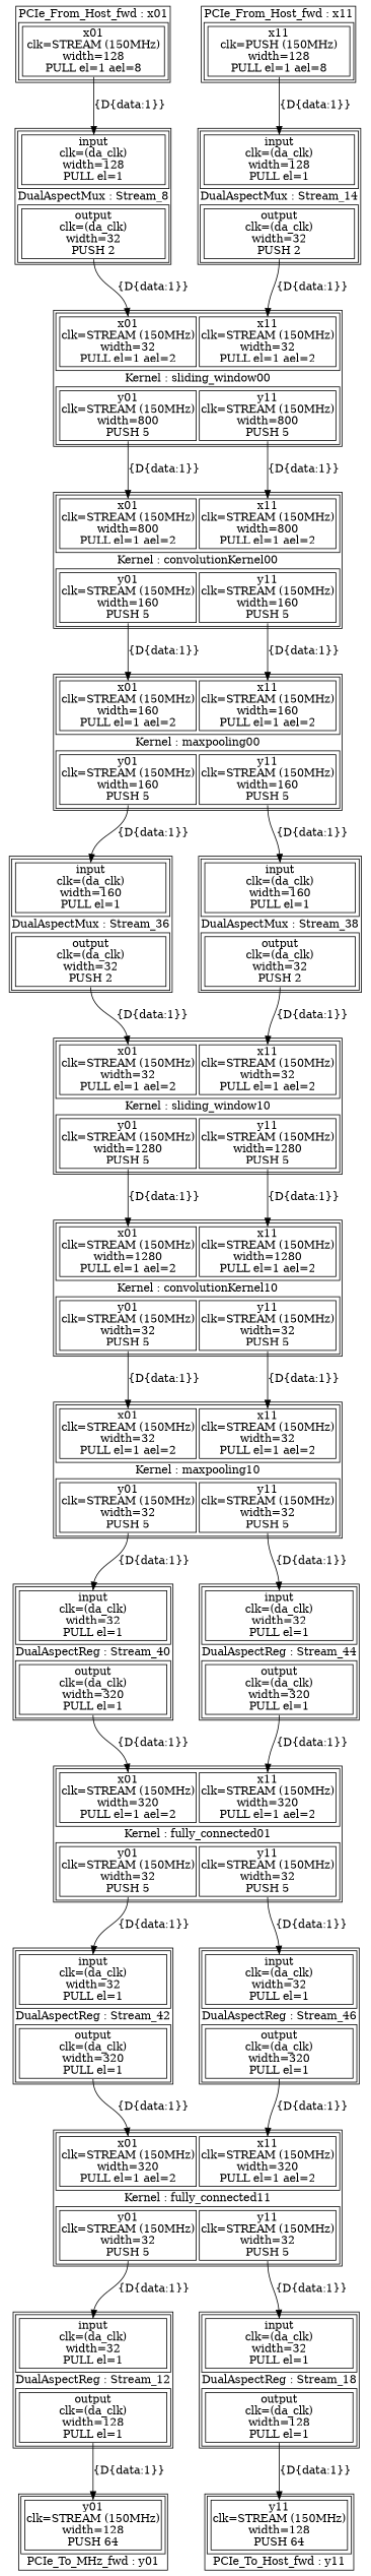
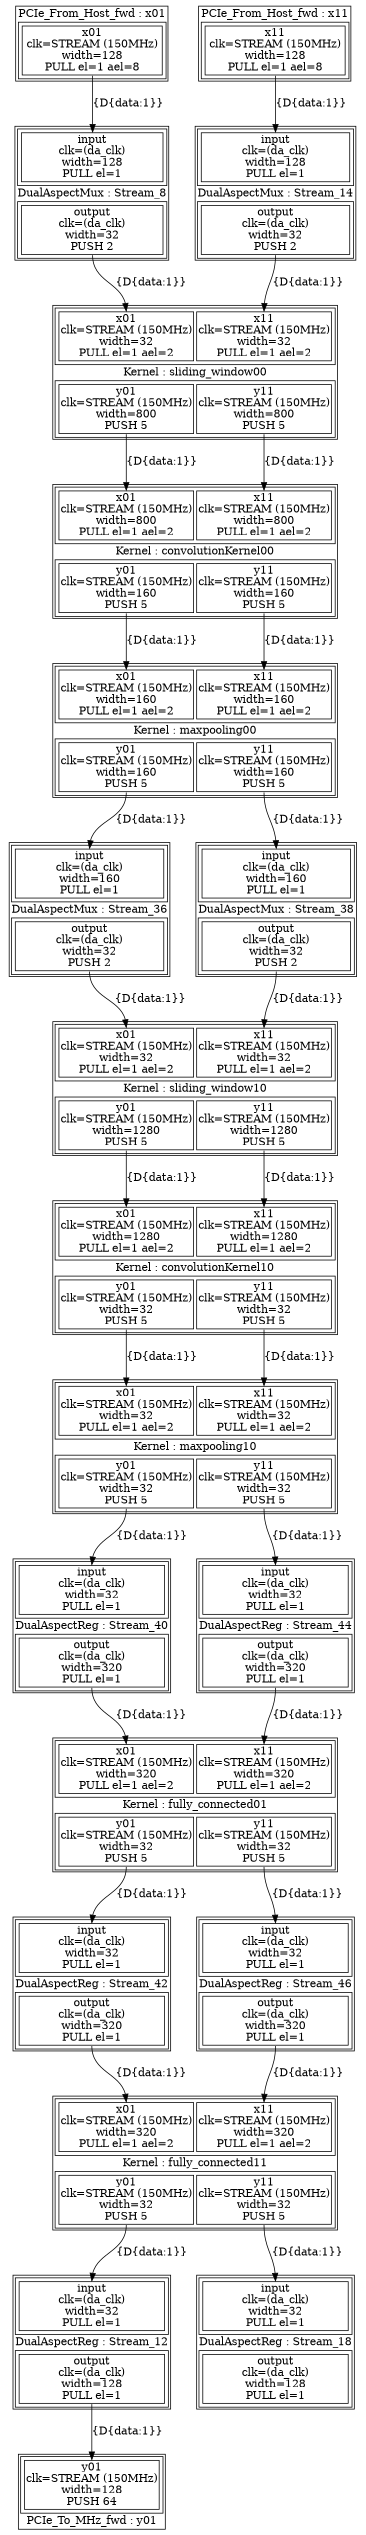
  digraph {
    node [shape=plaintext]
    edge [headport=input tailport=output]
    n1 [label=<<TABLE  BORDER="1" CELLPADDING="1" CELLSPACING="1"><TR><TD BGCOLOR="white" BORDER="0" PORT="inputs" ROWSPAN="1" COLSPAN="1"><TABLE  BORDER="1" CELLPADDING="1" CELLSPACING="4"><TR><TD BGCOLOR="white" BORDER="1" PORT="x01" ROWSPAN="1" COLSPAN="1">x01<BR/>clk=STREAM (150MHz)<BR/>width=800<BR/>PULL el=1 ael=2</TD><TD BGCOLOR="white" BORDER="1" PORT="x11" ROWSPAN="1" COLSPAN="1">x11<BR/>clk=STREAM (150MHz)<BR/>width=800<BR/>PULL el=1 ael=2</TD></TR></TABLE></TD></TR><TR><TD BGCOLOR="white" BORDER="0" PORT="node_info" ROWSPAN="1" COLSPAN="1">Kernel : convolutionKernel00</TD></TR><TR><TD BGCOLOR="white" BORDER="0" PORT="outputs" ROWSPAN="1" COLSPAN="1"><TABLE  BORDER="1" CELLPADDING="1" CELLSPACING="4"><TR><TD BGCOLOR="white" BORDER="1" PORT="y01" ROWSPAN="1" COLSPAN="1">y01<BR/>clk=STREAM (150MHz)<BR/>width=160<BR/>PUSH 5</TD><TD BGCOLOR="white" BORDER="1" PORT="y11" ROWSPAN="1" COLSPAN="1">y11<BR/>clk=STREAM (150MHz)<BR/>width=160<BR/>PUSH 5</TD></TR></TABLE></TD></TR></TABLE>>]
    n2 [label=<<TABLE  BORDER="1" CELLPADDING="1" CELLSPACING="1"><TR><TD BGCOLOR="white" BORDER="0" PORT="inputs" ROWSPAN="1" COLSPAN="1"><TABLE  BORDER="1" CELLPADDING="1" CELLSPACING="4"><TR><TD BGCOLOR="white" BORDER="1" PORT="x01" ROWSPAN="1" COLSPAN="1">x01<BR/>clk=STREAM (150MHz)<BR/>width=160<BR/>PULL el=1 ael=2</TD><TD BGCOLOR="white" BORDER="1" PORT="x11" ROWSPAN="1" COLSPAN="1">x11<BR/>clk=STREAM (150MHz)<BR/>width=160<BR/>PULL el=1 ael=2</TD></TR></TABLE></TD></TR><TR><TD BGCOLOR="white" BORDER="0" PORT="node_info" ROWSPAN="1" COLSPAN="1">Kernel : maxpooling00</TD></TR><TR><TD BGCOLOR="white" BORDER="0" PORT="outputs" ROWSPAN="1" COLSPAN="1"><TABLE  BORDER="1" CELLPADDING="1" CELLSPACING="4"><TR><TD BGCOLOR="white" BORDER="1" PORT="y01" ROWSPAN="1" COLSPAN="1">y01<BR/>clk=STREAM (150MHz)<BR/>width=160<BR/>PUSH 5</TD><TD BGCOLOR="white" BORDER="1" PORT="y11" ROWSPAN="1" COLSPAN="1">y11<BR/>clk=STREAM (150MHz)<BR/>width=160<BR/>PUSH 5</TD></TR></TABLE></TD></TR></TABLE>>]
    n3 [label=<<TABLE  BORDER="1" CELLPADDING="1" CELLSPACING="1"><TR><TD BGCOLOR="white" BORDER="0" PORT="inputs" ROWSPAN="1" COLSPAN="1"><TABLE  BORDER="1" CELLPADDING="1" CELLSPACING="4"><TR><TD BGCOLOR="white" BORDER="1" PORT="input" ROWSPAN="1" COLSPAN="1">input<BR/>clk=(da_clk)<BR/>width=160<BR/>PULL el=1</TD></TR></TABLE></TD></TR><TR><TD BGCOLOR="white" BORDER="0" PORT="node_info" ROWSPAN="1" COLSPAN="1">DualAspectMux : Stream_36</TD></TR><TR><TD BGCOLOR="white" BORDER="0" PORT="outputs" ROWSPAN="1" COLSPAN="1"><TABLE  BORDER="1" CELLPADDING="1" CELLSPACING="4"><TR><TD BGCOLOR="white" BORDER="1" PORT="output" ROWSPAN="1" COLSPAN="1">output<BR/>clk=(da_clk)<BR/>width=32<BR/>PUSH 2</TD></TR></TABLE></TD></TR></TABLE>>]
    n4 [label=<<TABLE  BORDER="1" CELLPADDING="1" CELLSPACING="1"><TR><TD BGCOLOR="white" BORDER="0" PORT="inputs" ROWSPAN="1" COLSPAN="1"><TABLE  BORDER="1" CELLPADDING="1" CELLSPACING="4"><TR><TD BGCOLOR="white" BORDER="1" PORT="input" ROWSPAN="1" COLSPAN="1">input<BR/>clk=(da_clk)<BR/>width=160<BR/>PULL el=1</TD></TR></TABLE></TD></TR><TR><TD BGCOLOR="white" BORDER="0" PORT="node_info" ROWSPAN="1" COLSPAN="1">DualAspectMux : Stream_38</TD></TR><TR><TD BGCOLOR="white" BORDER="0" PORT="outputs" ROWSPAN="1" COLSPAN="1"><TABLE  BORDER="1" CELLPADDING="1" CELLSPACING="4"><TR><TD BGCOLOR="white" BORDER="1" PORT="output" ROWSPAN="1" COLSPAN="1">output<BR/>clk=(da_clk)<BR/>width=32<BR/>PUSH 2</TD></TR></TABLE></TD></TR></TABLE>>]
    n5 [label=<<TABLE  BORDER="1" CELLPADDING="1" CELLSPACING="1"><TR><TD BGCOLOR="white" BORDER="0" PORT="inputs" ROWSPAN="1" COLSPAN="1"><TABLE  BORDER="1" CELLPADDING="1" CELLSPACING="4"><TR><TD BGCOLOR="white" BORDER="1" PORT="x01" ROWSPAN="1" COLSPAN="1">x01<BR/>clk=STREAM (150MHz)<BR/>width=32<BR/>PULL el=1 ael=2</TD><TD BGCOLOR="white" BORDER="1" PORT="x11" ROWSPAN="1" COLSPAN="1">x11<BR/>clk=STREAM (150MHz)<BR/>width=32<BR/>PULL el=1 ael=2</TD></TR></TABLE></TD></TR><TR><TD BGCOLOR="white" BORDER="0" PORT="node_info" ROWSPAN="1" COLSPAN="1">Kernel : sliding_window10</TD></TR><TR><TD BGCOLOR="white" BORDER="0" PORT="outputs" ROWSPAN="1" COLSPAN="1"><TABLE  BORDER="1" CELLPADDING="1" CELLSPACING="4"><TR><TD BGCOLOR="white" BORDER="1" PORT="y01" ROWSPAN="1" COLSPAN="1">y01<BR/>clk=STREAM (150MHz)<BR/>width=1280<BR/>PUSH 5</TD><TD BGCOLOR="white" BORDER="1" PORT="y11" ROWSPAN="1" COLSPAN="1">y11<BR/>clk=STREAM (150MHz)<BR/>width=1280<BR/>PUSH 5</TD></TR></TABLE></TD></TR></TABLE>>]
    n6 [label=<<TABLE  BORDER="1" CELLPADDING="1" CELLSPACING="1"><TR><TD BGCOLOR="white" BORDER="0" PORT="inputs" ROWSPAN="1" COLSPAN="1"><TABLE  BORDER="1" CELLPADDING="1" CELLSPACING="4"><TR><TD BGCOLOR="white" BORDER="1" PORT="x01" ROWSPAN="1" COLSPAN="1">x01<BR/>clk=STREAM (150MHz)<BR/>width=32<BR/>PULL el=1 ael=2</TD><TD BGCOLOR="white" BORDER="1" PORT="x11" ROWSPAN="1" COLSPAN="1">x11<BR/>clk=STREAM (150MHz)<BR/>width=32<BR/>PULL el=1 ael=2</TD></TR></TABLE></TD></TR><TR><TD BGCOLOR="white" BORDER="0" PORT="node_info" ROWSPAN="1" COLSPAN="1">Kernel : sliding_window00</TD></TR><TR><TD BGCOLOR="white" BORDER="0" PORT="outputs" ROWSPAN="1" COLSPAN="1"><TABLE  BORDER="1" CELLPADDING="1" CELLSPACING="4"><TR><TD BGCOLOR="white" BORDER="1" PORT="y01" ROWSPAN="1" COLSPAN="1">y01<BR/>clk=STREAM (150MHz)<BR/>width=800<BR/>PUSH 5</TD><TD BGCOLOR="white" BORDER="1" PORT="y11" ROWSPAN="1" COLSPAN="1">y11<BR/>clk=STREAM (150MHz)<BR/>width=800<BR/>PUSH 5</TD></TR></TABLE></TD></TR></TABLE>>]
    n7 [label=<<TABLE  BORDER="1" CELLPADDING="1" CELLSPACING="1"><TR><TD BGCOLOR="white" BORDER="0" PORT="inputs" ROWSPAN="1" COLSPAN="1"><TABLE  BORDER="1" CELLPADDING="1" CELLSPACING="4"><TR><TD BGCOLOR="white" BORDER="1" PORT="x01" ROWSPAN="1" COLSPAN="1">x01<BR/>clk=STREAM (150MHz)<BR/>width=320<BR/>PULL el=1 ael=2</TD><TD BGCOLOR="white" BORDER="1" PORT="x11" ROWSPAN="1" COLSPAN="1">x11<BR/>clk=STREAM (150MHz)<BR/>width=320<BR/>PULL el=1 ael=2</TD></TR></TABLE></TD></TR><TR><TD BGCOLOR="white" BORDER="0" PORT="node_info" ROWSPAN="1" COLSPAN="1">Kernel : fully_connected01</TD></TR><TR><TD BGCOLOR="white" BORDER="0" PORT="outputs" ROWSPAN="1" COLSPAN="1"><TABLE  BORDER="1" CELLPADDING="1" CELLSPACING="4"><TR><TD BGCOLOR="white" BORDER="1" PORT="y01" ROWSPAN="1" COLSPAN="1">y01<BR/>clk=STREAM (150MHz)<BR/>width=32<BR/>PUSH 5</TD><TD BGCOLOR="white" BORDER="1" PORT="y11" ROWSPAN="1" COLSPAN="1">y11<BR/>clk=STREAM (150MHz)<BR/>width=32<BR/>PUSH 5</TD></TR></TABLE></TD></TR></TABLE>>]
    n8 [label=<<TABLE  BORDER="1" CELLPADDING="1" CELLSPACING="1"><TR><TD BGCOLOR="white" BORDER="0" PORT="inputs" ROWSPAN="1" COLSPAN="1"><TABLE  BORDER="1" CELLPADDING="1" CELLSPACING="4"><TR><TD BGCOLOR="white" BORDER="1" PORT="input" ROWSPAN="1" COLSPAN="1">input<BR/>clk=(da_clk)<BR/>width=32<BR/>PULL el=1</TD></TR></TABLE></TD></TR><TR><TD BGCOLOR="white" BORDER="0" PORT="node_info" ROWSPAN="1" COLSPAN="1">DualAspectReg : Stream_42</TD></TR><TR><TD BGCOLOR="white" BORDER="0" PORT="outputs" ROWSPAN="1" COLSPAN="1"><TABLE  BORDER="1" CELLPADDING="1" CELLSPACING="4"><TR><TD BGCOLOR="white" BORDER="1" PORT="output" ROWSPAN="1" COLSPAN="1">output<BR/>clk=(da_clk)<BR/>width=320<BR/>PULL el=1</TD></TR></TABLE></TD></TR></TABLE>>]
    n9 [label=<<TABLE  BORDER="1" CELLPADDING="1" CELLSPACING="1"><TR><TD BGCOLOR="white" BORDER="0" PORT="inputs" ROWSPAN="1" COLSPAN="1"><TABLE  BORDER="1" CELLPADDING="1" CELLSPACING="4"><TR><TD BGCOLOR="white" BORDER="1" PORT="input" ROWSPAN="1" COLSPAN="1">input<BR/>clk=(da_clk)<BR/>width=32<BR/>PULL el=1</TD></TR></TABLE></TD></TR><TR><TD BGCOLOR="white" BORDER="0" PORT="node_info" ROWSPAN="1" COLSPAN="1">DualAspectReg : Stream_46</TD></TR><TR><TD BGCOLOR="white" BORDER="0" PORT="outputs" ROWSPAN="1" COLSPAN="1"><TABLE  BORDER="1" CELLPADDING="1" CELLSPACING="4"><TR><TD BGCOLOR="white" BORDER="1" PORT="output" ROWSPAN="1" COLSPAN="1">output<BR/>clk=(da_clk)<BR/>width=320<BR/>PULL el=1</TD></TR></TABLE></TD></TR></TABLE>>]
    n10 [label=<<TABLE  BORDER="1" CELLPADDING="1" CELLSPACING="1"><TR><TD BGCOLOR="white" BORDER="0" PORT="inputs" ROWSPAN="1" COLSPAN="1"><TABLE  BORDER="1" CELLPADDING="1" CELLSPACING="4"><TR><TD BGCOLOR="white" BORDER="1" PORT="x01" ROWSPAN="1" COLSPAN="1">x01<BR/>clk=STREAM (150MHz)<BR/>width=320<BR/>PULL el=1 ael=2</TD><TD BGCOLOR="white" BORDER="1" PORT="x11" ROWSPAN="1" COLSPAN="1">x11<BR/>clk=STREAM (150MHz)<BR/>width=320<BR/>PULL el=1 ael=2</TD></TR></TABLE></TD></TR><TR><TD BGCOLOR="white" BORDER="0" PORT="node_info" ROWSPAN="1" COLSPAN="1">Kernel : fully_connected11</TD></TR><TR><TD BGCOLOR="white" BORDER="0" PORT="outputs" ROWSPAN="1" COLSPAN="1"><TABLE  BORDER="1" CELLPADDING="1" CELLSPACING="4"><TR><TD BGCOLOR="white" BORDER="1" PORT="y01" ROWSPAN="1" COLSPAN="1">y01<BR/>clk=STREAM (150MHz)<BR/>width=32<BR/>PUSH 5</TD><TD BGCOLOR="white" BORDER="1" PORT="y11" ROWSPAN="1" COLSPAN="1">y11<BR/>clk=STREAM (150MHz)<BR/>width=32<BR/>PUSH 5</TD></TR></TABLE></TD></TR></TABLE>>]
    n11 [label=<<TABLE  BORDER="1" CELLPADDING="1" CELLSPACING="1"><TR><TD BGCOLOR="white" BORDER="0" PORT="inputs" ROWSPAN="1" COLSPAN="1"><TABLE  BORDER="1" CELLPADDING="1" CELLSPACING="4"><TR><TD BGCOLOR="white" BORDER="1" PORT="x01" ROWSPAN="1" COLSPAN="1">x01<BR/>clk=STREAM (150MHz)<BR/>width=1280<BR/>PULL el=1 ael=2</TD><TD BGCOLOR="white" BORDER="1" PORT="x11" ROWSPAN="1" COLSPAN="1">x11<BR/>clk=STREAM (150MHz)<BR/>width=1280<BR/>PULL el=1 ael=2</TD></TR></TABLE></TD></TR><TR><TD BGCOLOR="white" BORDER="0" PORT="node_info" ROWSPAN="1" COLSPAN="1">Kernel : convolutionKernel10</TD></TR><TR><TD BGCOLOR="white" BORDER="0" PORT="outputs" ROWSPAN="1" COLSPAN="1"><TABLE  BORDER="1" CELLPADDING="1" CELLSPACING="4"><TR><TD BGCOLOR="white" BORDER="1" PORT="y01" ROWSPAN="1" COLSPAN="1">y01<BR/>clk=STREAM (150MHz)<BR/>width=32<BR/>PUSH 5</TD><TD BGCOLOR="white" BORDER="1" PORT="y11" ROWSPAN="1" COLSPAN="1">y11<BR/>clk=STREAM (150MHz)<BR/>width=32<BR/>PUSH 5</TD></TR></TABLE></TD></TR></TABLE>>]
    n12 [label=<<TABLE  BORDER="1" CELLPADDING="1" CELLSPACING="1"><TR><TD BGCOLOR="white" BORDER="0" PORT="inputs" ROWSPAN="1" COLSPAN="1"><TABLE  BORDER="1" CELLPADDING="1" CELLSPACING="4"><TR><TD BGCOLOR="white" BORDER="1" PORT="x01" ROWSPAN="1" COLSPAN="1">x01<BR/>clk=STREAM (150MHz)<BR/>width=32<BR/>PULL el=1 ael=2</TD><TD BGCOLOR="white" BORDER="1" PORT="x11" ROWSPAN="1" COLSPAN="1">x11<BR/>clk=STREAM (150MHz)<BR/>width=32<BR/>PULL el=1 ael=2</TD></TR></TABLE></TD></TR><TR><TD BGCOLOR="white" BORDER="0" PORT="node_info" ROWSPAN="1" COLSPAN="1">Kernel : maxpooling10</TD></TR><TR><TD BGCOLOR="white" BORDER="0" PORT="outputs" ROWSPAN="1" COLSPAN="1"><TABLE  BORDER="1" CELLPADDING="1" CELLSPACING="4"><TR><TD BGCOLOR="white" BORDER="1" PORT="y01" ROWSPAN="1" COLSPAN="1">y01<BR/>clk=STREAM (150MHz)<BR/>width=32<BR/>PUSH 5</TD><TD BGCOLOR="white" BORDER="1" PORT="y11" ROWSPAN="1" COLSPAN="1">y11<BR/>clk=STREAM (150MHz)<BR/>width=32<BR/>PUSH 5</TD></TR></TABLE></TD></TR></TABLE>>]
    n13 [label=<<TABLE  BORDER="1" CELLPADDING="1" CELLSPACING="1"><TR><TD BGCOLOR="white" BORDER="0" PORT="inputs" ROWSPAN="1" COLSPAN="1"><TABLE  BORDER="1" CELLPADDING="1" CELLSPACING="4"><TR><TD BGCOLOR="white" BORDER="1" PORT="input" ROWSPAN="1" COLSPAN="1">input<BR/>clk=(da_clk)<BR/>width=32<BR/>PULL el=1</TD></TR></TABLE></TD></TR><TR><TD BGCOLOR="white" BORDER="0" PORT="node_info" ROWSPAN="1" COLSPAN="1">DualAspectReg : Stream_40</TD></TR><TR><TD BGCOLOR="white" BORDER="0" PORT="outputs" ROWSPAN="1" COLSPAN="1"><TABLE  BORDER="1" CELLPADDING="1" CELLSPACING="4"><TR><TD BGCOLOR="white" BORDER="1" PORT="output" ROWSPAN="1" COLSPAN="1">output<BR/>clk=(da_clk)<BR/>width=320<BR/>PULL el=1</TD></TR></TABLE></TD></TR></TABLE>>]
    n14 [label=<<TABLE  BORDER="1" CELLPADDING="1" CELLSPACING="1"><TR><TD BGCOLOR="white" BORDER="0" PORT="inputs" ROWSPAN="1" COLSPAN="1"><TABLE  BORDER="1" CELLPADDING="1" CELLSPACING="4"><TR><TD BGCOLOR="white" BORDER="1" PORT="input" ROWSPAN="1" COLSPAN="1">input<BR/>clk=(da_clk)<BR/>width=32<BR/>PULL el=1</TD></TR></TABLE></TD></TR><TR><TD BGCOLOR="white" BORDER="0" PORT="node_info" ROWSPAN="1" COLSPAN="1">DualAspectReg : Stream_44</TD></TR><TR><TD BGCOLOR="white" BORDER="0" PORT="outputs" ROWSPAN="1" COLSPAN="1"><TABLE  BORDER="1" CELLPADDING="1" CELLSPACING="4"><TR><TD BGCOLOR="white" BORDER="1" PORT="output" ROWSPAN="1" COLSPAN="1">output<BR/>clk=(da_clk)<BR/>width=320<BR/>PULL el=1</TD></TR></TABLE></TD></TR></TABLE>>]
    n15 [label=<<TABLE  BORDER="1" CELLPADDING="1" CELLSPACING="1"><TR><TD BGCOLOR="white" BORDER="0" PORT="inputs" ROWSPAN="1" COLSPAN="1"><TABLE  BORDER="1" CELLPADDING="1" CELLSPACING="4"><TR><TD BGCOLOR="white" BORDER="1" PORT="input" ROWSPAN="1" COLSPAN="1">input<BR/>clk=(da_clk)<BR/>width=32<BR/>PULL el=1</TD></TR></TABLE></TD></TR><TR><TD BGCOLOR="white" BORDER="0" PORT="node_info" ROWSPAN="1" COLSPAN="1">DualAspectReg : Stream_12</TD></TR><TR><TD BGCOLOR="white" BORDER="0" PORT="outputs" ROWSPAN="1" COLSPAN="1"><TABLE  BORDER="1" CELLPADDING="1" CELLSPACING="4"><TR><TD BGCOLOR="white" BORDER="1" PORT="output" ROWSPAN="1" COLSPAN="1">output<BR/>clk=(da_clk)<BR/>width=128<BR/>PULL el=1</TD></TR></TABLE></TD></TR></TABLE>>]
    n16 [label=<<TABLE  BORDER="1" CELLPADDING="1" CELLSPACING="1"><TR><TD BGCOLOR="white" BORDER="0" PORT="inputs" ROWSPAN="1" COLSPAN="1"><TABLE  BORDER="1" CELLPADDING="1" CELLSPACING="4"><TR><TD BGCOLOR="white" BORDER="1" PORT="input" ROWSPAN="1" COLSPAN="1">input<BR/>clk=(da_clk)<BR/>width=32<BR/>PULL el=1</TD></TR></TABLE></TD></TR><TR><TD BGCOLOR="white" BORDER="0" PORT="node_info" ROWSPAN="1" COLSPAN="1">DualAspectReg : Stream_18</TD></TR><TR><TD BGCOLOR="white" BORDER="0" PORT="outputs" ROWSPAN="1" COLSPAN="1"><TABLE  BORDER="1" CELLPADDING="1" CELLSPACING="4"><TR><TD BGCOLOR="white" BORDER="1" PORT="output" ROWSPAN="1" COLSPAN="1">output<BR/>clk=(da_clk)<BR/>width=128<BR/>PULL el=1</TD></TR></TABLE></TD></TR></TABLE>>]
    n17 [label=<<TABLE  BORDER="1" CELLPADDING="1" CELLSPACING="1"><TR><TD BGCOLOR="white" BORDER="0" PORT="inputs" ROWSPAN="1" COLSPAN="1"><TABLE  BORDER="1" CELLPADDING="1" CELLSPACING="4"><TR><TD BGCOLOR="white" BORDER="1" PORT="y01" ROWSPAN="1" COLSPAN="1">y01<BR/>clk=STREAM (150MHz)<BR/>width=128<BR/>PUSH 64</TD></TR></TABLE></TD></TR><TR><TD BGCOLOR="white" BORDER="0" PORT="node_info" ROWSPAN="1" COLSPAN="1">PCIe_To_MHz_fwd : y01</TD></TR></TABLE>>]
-   n18 [label=<<TABLE  BORDER="1" CELLPADDING="1" CELLSPACING="1"><TR><TD BGCOLOR="white" BORDER="0" PORT="inputs" ROWSPAN="1" COLSPAN="1"><TABLE  BORDER="1" CELLPADDING="1" CELLSPACING="4"><TR><TD BGCOLOR="white" BORDER="1" PORT="y11" ROWSPAN="1" COLSPAN="1">y11<BR/>clk=STREAM (150MHz)<BR/>width=128<BR/>PUSH 64</TD></TR></TABLE></TD></TR><TR><TD BGCOLOR="white" BORDER="0" PORT="node_info" ROWSPAN="1" COLSPAN="1">PCIe_To_Host_fwd : y11</TD></TR></TABLE>>]
    n19 [label=<<TABLE  BORDER="1" CELLPADDING="1" CELLSPACING="1"><TR><TD BGCOLOR="white" BORDER="0" PORT="node_info" ROWSPAN="1" COLSPAN="1">PCIe_From_Host_fwd : x01</TD></TR><TR><TD BGCOLOR="white" BORDER="0" PORT="outputs" ROWSPAN="1" COLSPAN="1"><TABLE  BORDER="1" CELLPADDING="1" CELLSPACING="4"><TR><TD BGCOLOR="white" BORDER="1" PORT="x01" ROWSPAN="1" COLSPAN="1">x01<BR/>clk=STREAM (150MHz)<BR/>width=128<BR/>PULL el=1 ael=8</TD></TR></TABLE></TD></TR></TABLE>>]
    n20 [label=<<TABLE  BORDER="1" CELLPADDING="1" CELLSPACING="1"><TR><TD BGCOLOR="white" BORDER="0" PORT="inputs" ROWSPAN="1" COLSPAN="1"><TABLE  BORDER="1" CELLPADDING="1" CELLSPACING="4"><TR><TD BGCOLOR="white" BORDER="1" PORT="input" ROWSPAN="1" COLSPAN="1">input<BR/>clk=(da_clk)<BR/>width=128<BR/>PULL el=1</TD></TR></TABLE></TD></TR><TR><TD BGCOLOR="white" BORDER="0" PORT="node_info" ROWSPAN="1" COLSPAN="1">DualAspectMux : Stream_8</TD></TR><TR><TD BGCOLOR="white" BORDER="0" PORT="outputs" ROWSPAN="1" COLSPAN="1"><TABLE  BORDER="1" CELLPADDING="1" CELLSPACING="4"><TR><TD BGCOLOR="white" BORDER="1" PORT="output" ROWSPAN="1" COLSPAN="1">output<BR/>clk=(da_clk)<BR/>width=32<BR/>PUSH 2</TD></TR></TABLE></TD></TR></TABLE>>]
-   n21 [label=<<TABLE  BORDER="1" CELLPADDING="1" CELLSPACING="1"><TR><TD BGCOLOR="white" BORDER="0" PORT="node_info" ROWSPAN="1" COLSPAN="1">PCIe_From_Host_fwd : x11</TD></TR><TR><TD BGCOLOR="white" BORDER="0" PORT="outputs" ROWSPAN="1" COLSPAN="1"><TABLE  BORDER="1" CELLPADDING="1" CELLSPACING="4"><TR><TD BGCOLOR="white" BORDER="1" PORT="x11" ROWSPAN="1" COLSPAN="1">x11<BR/>clk=PUSH (150MHz)<BR/>width=128<BR/>PULL el=1 ael=8</TD></TR></TABLE></TD></TR></TABLE>>]
+   n21 [label=<<TABLE  BORDER="1" CELLPADDING="1" CELLSPACING="1"><TR><TD BGCOLOR="white" BORDER="0" PORT="node_info" ROWSPAN="1" COLSPAN="1">PCIe_From_Host_fwd : x11</TD></TR><TR><TD BGCOLOR="white" BORDER="0" PORT="outputs" ROWSPAN="1" COLSPAN="1"><TABLE  BORDER="1" CELLPADDING="1" CELLSPACING="4"><TR><TD BGCOLOR="white" BORDER="1" PORT="x11" ROWSPAN="1" COLSPAN="1">x11<BR/>clk=STREAM (150MHz)<BR/>width=128<BR/>PULL el=1 ael=8</TD></TR></TABLE></TD></TR></TABLE>>]
    n22 [label=<<TABLE  BORDER="1" CELLPADDING="1" CELLSPACING="1"><TR><TD BGCOLOR="white" BORDER="0" PORT="inputs" ROWSPAN="1" COLSPAN="1"><TABLE  BORDER="1" CELLPADDING="1" CELLSPACING="4"><TR><TD BGCOLOR="white" BORDER="1" PORT="input" ROWSPAN="1" COLSPAN="1">input<BR/>clk=(da_clk)<BR/>width=128<BR/>PULL el=1</TD></TR></TABLE></TD></TR><TR><TD BGCOLOR="white" BORDER="0" PORT="node_info" ROWSPAN="1" COLSPAN="1">DualAspectMux : Stream_14</TD></TR><TR><TD BGCOLOR="white" BORDER="0" PORT="outputs" ROWSPAN="1" COLSPAN="1"><TABLE  BORDER="1" CELLPADDING="1" CELLSPACING="4"><TR><TD BGCOLOR="white" BORDER="1" PORT="output" ROWSPAN="1" COLSPAN="1">output<BR/>clk=(da_clk)<BR/>width=32<BR/>PUSH 2</TD></TR></TABLE></TD></TR></TABLE>>]
    n1 -> n2 [headport=x01 label="{D{data:1}}" tailport=y01]
    n1 -> n2 [headport=x11 label="{D{data:1}}" tailport=y11]
    n2 -> n3 [label="{D{data:1}}" tailport=y01]
    n2 -> n4 [label="{D{data:1}}" tailport=y11]
    n3 -> n5 [headport=x01 label="{D{data:1}}"]
    n4 -> n5 [headport=x11 label="{D{data:1}}"]
    n5 -> n11 [headport=x01 label="{D{data:1}}" tailport=y01]
    n5 -> n11 [headport=x11 label="{D{data:1}}" tailport=y11]
    n6 -> n1 [headport=x01 label="{D{data:1}}" tailport=y01]
    n6 -> n1 [headport=x11 label="{D{data:1}}" tailport=y11]
    n7 -> n8 [label="{D{data:1}}" tailport=y01]
    n7 -> n9 [label="{D{data:1}}" tailport=y11]
    n8 -> n10 [headport=x01 label="{D{data:1}}"]
    n9 -> n10 [headport=x11 label="{D{data:1}}"]
    n10 -> n15 [label="{D{data:1}}" tailport=y01]
    n10 -> n16 [label="{D{data:1}}" tailport=y11]
    n11 -> n12 [headport=x01 label="{D{data:1}}" tailport=y01]
    n11 -> n12 [headport=x11 label="{D{data:1}}" tailport=y11]
    n12 -> n13 [label="{D{data:1}}" tailport=y01]
    n12 -> n14 [label="{D{data:1}}" tailport=y11]
    n13 -> n7 [headport=x01 label="{D{data:1}}"]
    n14 -> n7 [headport=x11 label="{D{data:1}}"]
    n15 -> n17 [headport=y01 label="{D{data:1}}"]
-   n16 -> n18 [headport=y11 label="{D{data:1}}"]
    n19 -> n20 [label="{D{data:1}}" tailport=x01]
    n20 -> n6 [headport=x01 label="{D{data:1}}"]
    n21 -> n22 [label="{D{data:1}}" tailport=x11]
    n22 -> n6 [headport=x11 label="{D{data:1}}"]
  }
